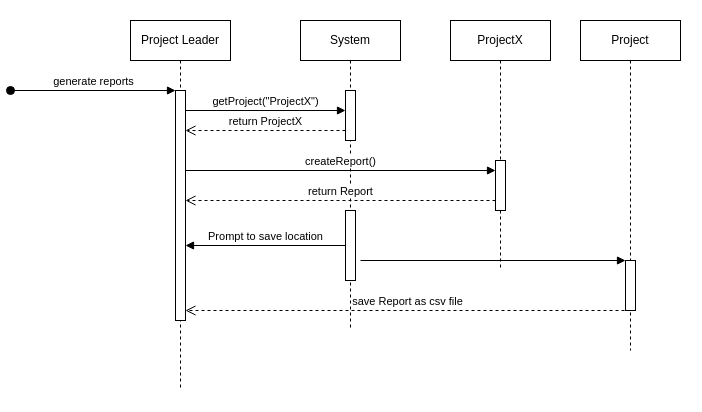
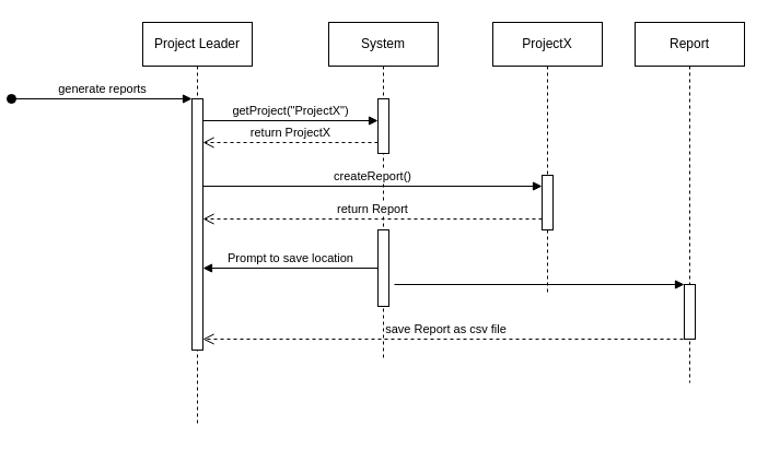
  <mxCell id="0" />
  <mxCell id="1" parent="0" />
  <mxCell id="2" value="Project Leader" style="shape=umlLifeline;perimeter=lifelinePerimeter;whiteSpace=wrap;html=1;container=0;dropTarget=0;collapsible=0;recursiveResize=0;outlineConnect=0;portConstraint=eastwest;newEdgeStyle={&quot;edgeStyle&quot;:&quot;elbowEdgeStyle&quot;,&quot;elbow&quot;:&quot;vertical&quot;,&quot;curved&quot;:0,&quot;rounded&quot;:0};" vertex="1" parent="1"><mxGeometry x="20" y="20" width="100" height="370" as="geometry" /></mxCell>
  <mxCell id="3" value="" style="html=1;points=[];perimeter=orthogonalPerimeter;outlineConnect=0;targetShapes=umlLifeline;portConstraint=eastwest;newEdgeStyle={&quot;edgeStyle&quot;:&quot;elbowEdgeStyle&quot;,&quot;elbow&quot;:&quot;vertical&quot;,&quot;curved&quot;:0,&quot;rounded&quot;:0};" vertex="1" parent="2"><mxGeometry x="45" y="70" width="10" height="230" as="geometry" /></mxCell>
  <mxCell id="4" value="generate reports" style="html=1;verticalAlign=bottom;startArrow=oval;endArrow=block;startSize=8;edgeStyle=elbowEdgeStyle;elbow=vertical;curved=0;rounded=0;" edge="1" parent="2" target="3"><mxGeometry relative="1" as="geometry"><mxPoint x="-120" y="70" as="sourcePoint" /><mxPoint x="45" y="70.14" as="targetPoint" /></mxGeometry></mxCell>
  <mxCell id="5" value="getProject(&quot;ProjectX&quot;)" style="html=1;verticalAlign=bottom;endArrow=block;curved=0;rounded=0;" edge="1" parent="1" target="7"><mxGeometry width="80" relative="1" as="geometry"><mxPoint x="75" y="110" as="sourcePoint" /><mxPoint x="240" y="110" as="targetPoint" /></mxGeometry></mxCell>
  <mxCell id="6" value="System" style="shape=umlLifeline;perimeter=lifelinePerimeter;whiteSpace=wrap;html=1;container=0;dropTarget=0;collapsible=0;recursiveResize=0;outlineConnect=0;portConstraint=eastwest;newEdgeStyle={&quot;edgeStyle&quot;:&quot;elbowEdgeStyle&quot;,&quot;elbow&quot;:&quot;vertical&quot;,&quot;curved&quot;:0,&quot;rounded&quot;:0};" vertex="1" parent="1"><mxGeometry x="190" y="20" width="100" height="310" as="geometry" /></mxCell>
  <mxCell id="7" value="" style="html=1;points=[];perimeter=orthogonalPerimeter;outlineConnect=0;targetShapes=umlLifeline;portConstraint=eastwest;newEdgeStyle={&quot;edgeStyle&quot;:&quot;elbowEdgeStyle&quot;,&quot;elbow&quot;:&quot;vertical&quot;,&quot;curved&quot;:0,&quot;rounded&quot;:0};" vertex="1" parent="6"><mxGeometry x="45" y="70" width="10" height="50" as="geometry" /></mxCell>
  <mxCell id="8" value="" style="html=1;points=[];perimeter=orthogonalPerimeter;outlineConnect=0;targetShapes=umlLifeline;portConstraint=eastwest;newEdgeStyle={&quot;edgeStyle&quot;:&quot;elbowEdgeStyle&quot;,&quot;elbow&quot;:&quot;vertical&quot;,&quot;curved&quot;:0,&quot;rounded&quot;:0};" vertex="1" parent="6"><mxGeometry x="45" y="190" width="10" height="70" as="geometry" /></mxCell>
  <mxCell id="9" value="return ProjectX" style="html=1;verticalAlign=bottom;endArrow=open;dashed=1;endSize=8;curved=0;rounded=0;" edge="1" parent="1" source="7"><mxGeometry relative="1" as="geometry"><mxPoint x="230" y="130" as="sourcePoint" /><mxPoint x="75" y="130" as="targetPoint" /></mxGeometry></mxCell>
  <mxCell id="10" value="ProjectX" style="shape=umlLifeline;perimeter=lifelinePerimeter;whiteSpace=wrap;html=1;container=0;dropTarget=0;collapsible=0;recursiveResize=0;outlineConnect=0;portConstraint=eastwest;newEdgeStyle={&quot;edgeStyle&quot;:&quot;elbowEdgeStyle&quot;,&quot;elbow&quot;:&quot;vertical&quot;,&quot;curved&quot;:0,&quot;rounded&quot;:0};" vertex="1" parent="1"><mxGeometry x="340" y="20" width="100" height="250" as="geometry" /></mxCell>
  <mxCell id="11" value="" style="html=1;points=[];perimeter=orthogonalPerimeter;outlineConnect=0;targetShapes=umlLifeline;portConstraint=eastwest;newEdgeStyle={&quot;edgeStyle&quot;:&quot;elbowEdgeStyle&quot;,&quot;elbow&quot;:&quot;vertical&quot;,&quot;curved&quot;:0,&quot;rounded&quot;:0};" vertex="1" parent="10"><mxGeometry x="45" y="140" width="10" height="50" as="geometry" /></mxCell>
  <mxCell id="12" value="createReport()" style="html=1;verticalAlign=bottom;endArrow=block;curved=0;rounded=0;" edge="1" parent="1"><mxGeometry width="80" relative="1" as="geometry"><mxPoint x="75" y="170" as="sourcePoint" /><mxPoint x="385" y="170" as="targetPoint" /></mxGeometry></mxCell>
  <mxCell id="13" value="return Report" style="html=1;verticalAlign=bottom;endArrow=open;dashed=1;endSize=8;curved=0;rounded=0;" edge="1" parent="1" target="3"><mxGeometry relative="1" as="geometry"><mxPoint x="385" y="200" as="sourcePoint" /><mxPoint x="80" y="200" as="targetPoint" /></mxGeometry></mxCell>
  <mxCell id="14" value="Prompt to save location" style="html=1;verticalAlign=bottom;endArrow=block;curved=0;rounded=0;" edge="1" parent="1" source="8" target="3"><mxGeometry width="80" relative="1" as="geometry"><mxPoint x="160" y="220" as="sourcePoint" /><mxPoint x="240" y="220" as="targetPoint" /></mxGeometry></mxCell>
- <mxCell id="15" value="Project" style="shape=umlLifeline;perimeter=lifelinePerimeter;whiteSpace=wrap;html=1;container=0;dropTarget=0;collapsible=0;recursiveResize=0;outlineConnect=0;portConstraint=eastwest;newEdgeStyle={&quot;edgeStyle&quot;:&quot;elbowEdgeStyle&quot;,&quot;elbow&quot;:&quot;vertical&quot;,&quot;curved&quot;:0,&quot;rounded&quot;:0};" vertex="1" parent="1"><mxGeometry x="470" y="20" width="100" height="330" as="geometry" /></mxCell>
+ <mxCell id="15" value="Report" style="shape=umlLifeline;perimeter=lifelinePerimeter;whiteSpace=wrap;html=1;container=0;dropTarget=0;collapsible=0;recursiveResize=0;outlineConnect=0;portConstraint=eastwest;newEdgeStyle={&quot;edgeStyle&quot;:&quot;elbowEdgeStyle&quot;,&quot;elbow&quot;:&quot;vertical&quot;,&quot;curved&quot;:0,&quot;rounded&quot;:0};" vertex="1" parent="1"><mxGeometry x="470" y="20" width="100" height="330" as="geometry" /></mxCell>
  <mxCell id="16" value="" style="html=1;points=[];perimeter=orthogonalPerimeter;outlineConnect=0;targetShapes=umlLifeline;portConstraint=eastwest;newEdgeStyle={&quot;edgeStyle&quot;:&quot;elbowEdgeStyle&quot;,&quot;elbow&quot;:&quot;vertical&quot;,&quot;curved&quot;:0,&quot;rounded&quot;:0};" vertex="1" parent="15"><mxGeometry x="45" y="240" width="10" height="50" as="geometry" /></mxCell>
  <mxCell id="17" value="" style="html=1;verticalAlign=bottom;endArrow=block;curved=0;rounded=0;" edge="1" parent="1" target="16"><mxGeometry width="80" relative="1" as="geometry"><mxPoint x="250" y="260" as="sourcePoint" /><mxPoint x="330" y="250" as="targetPoint" /></mxGeometry></mxCell>
  <mxCell id="18" value="save Report as csv file" style="html=1;verticalAlign=bottom;endArrow=open;dashed=1;endSize=8;curved=0;rounded=0;" edge="1" parent="1" target="3"><mxGeometry relative="1" as="geometry"><mxPoint x="520" y="310" as="sourcePoint" /><mxPoint x="80" y="310" as="targetPoint" /></mxGeometry></mxCell>
